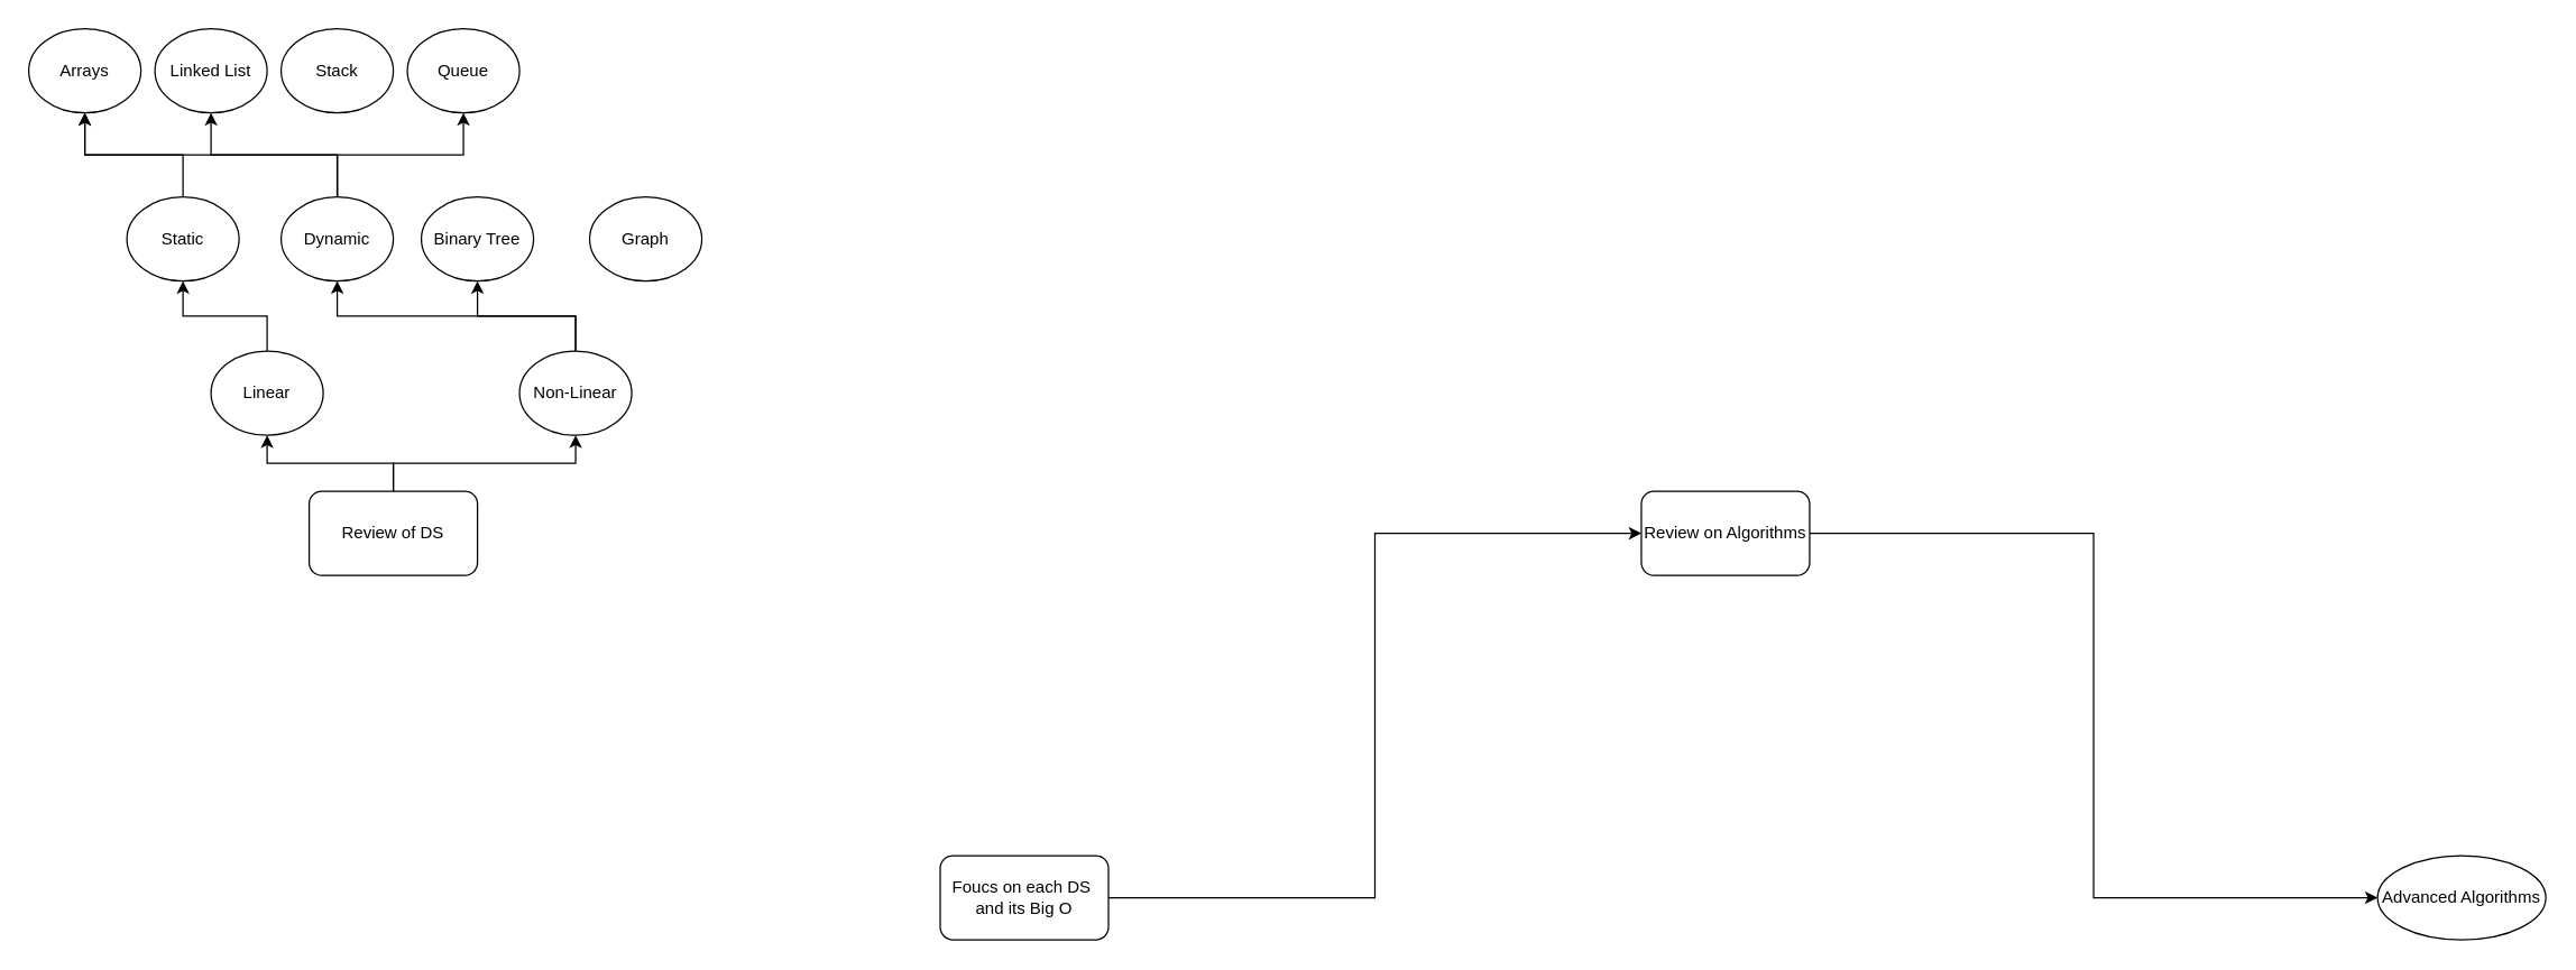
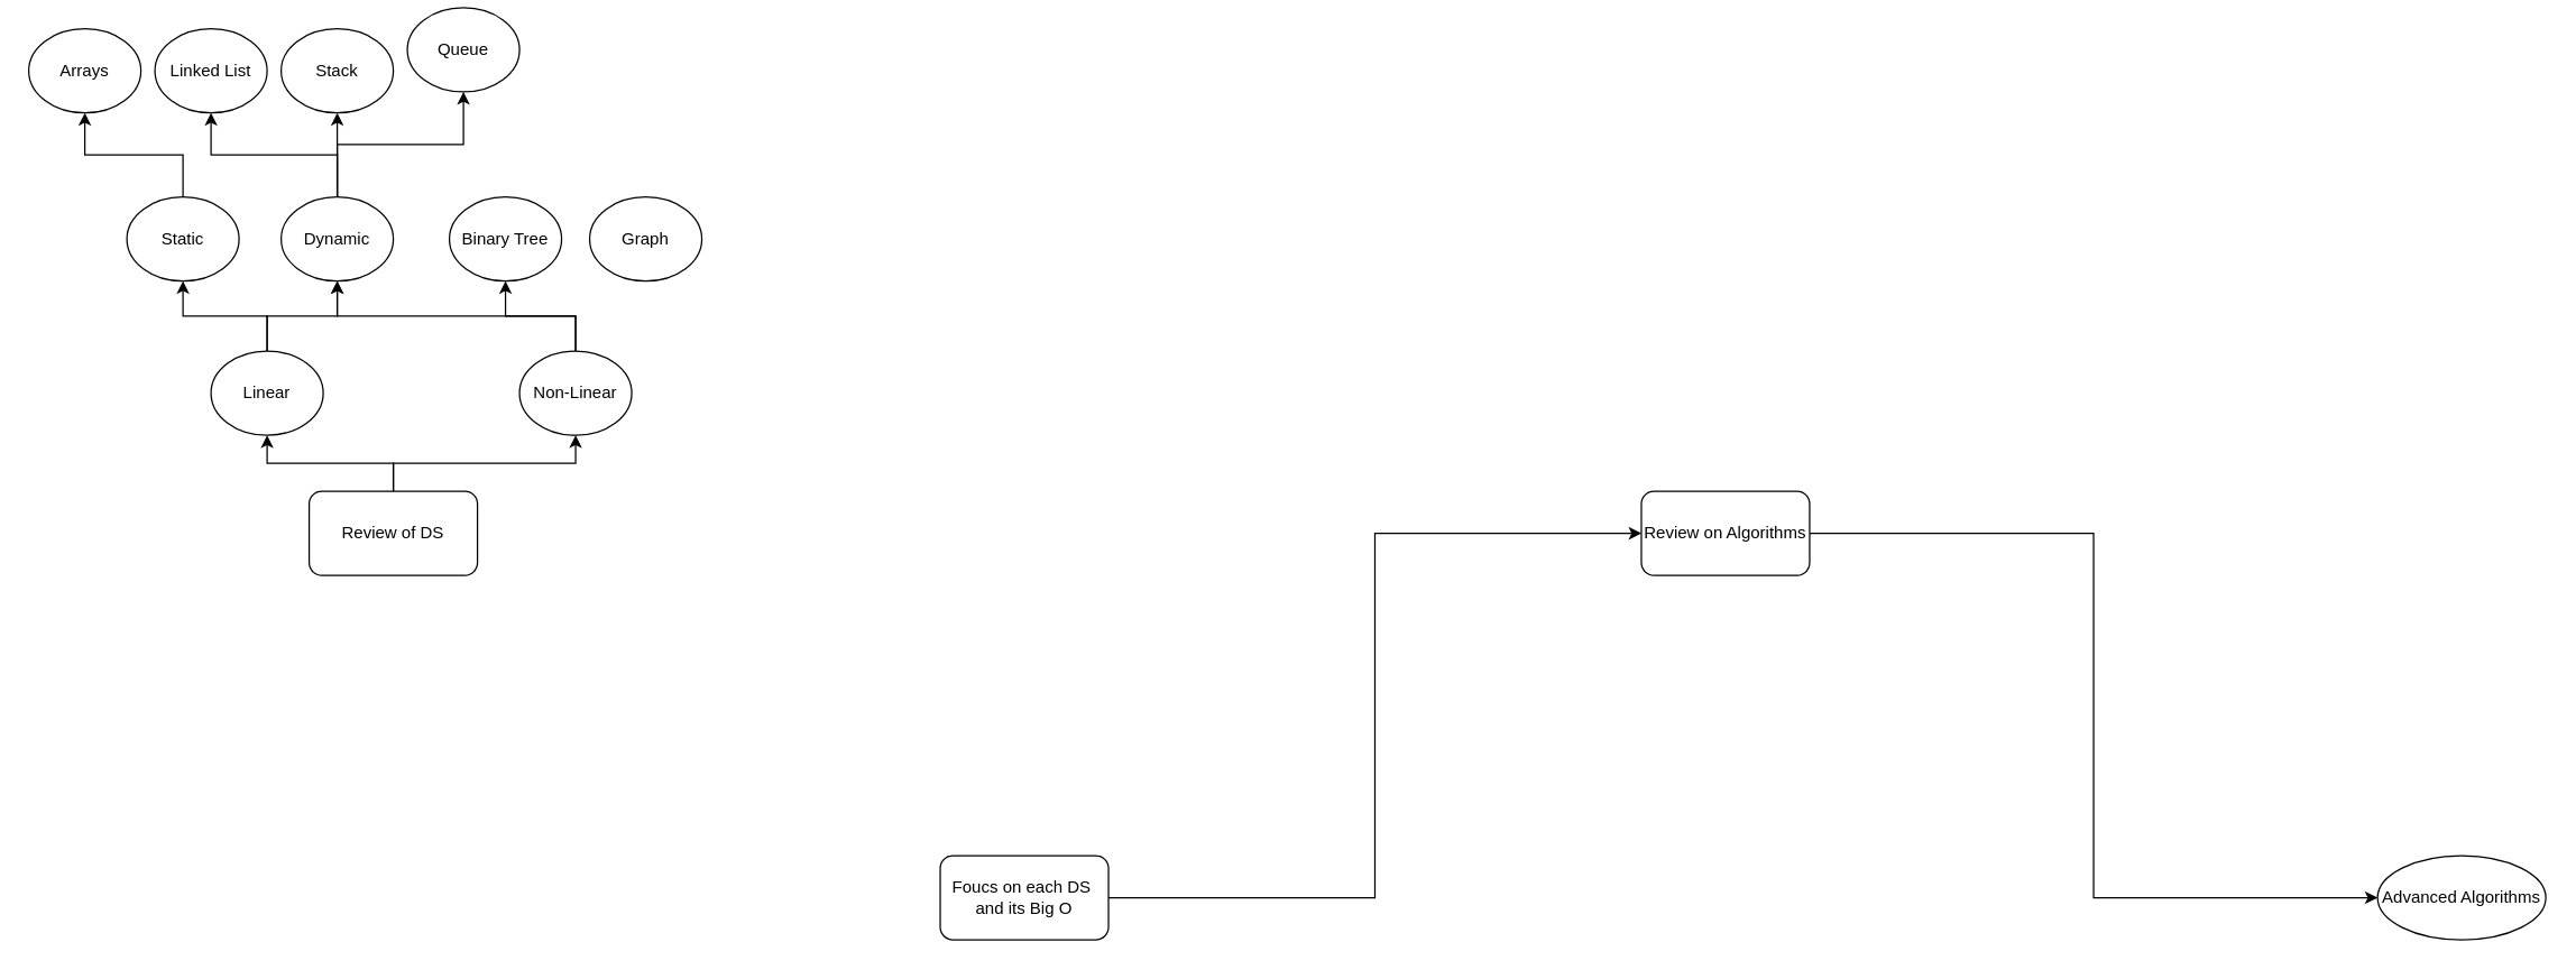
  <mxCell id="0" />
  <mxCell id="1" parent="0" />
  <mxCell id="2" style="edgeStyle=orthogonalEdgeStyle;rounded=0;orthogonalLoop=1;jettySize=auto;html=1;exitX=0.5;exitY=0;exitDx=0;exitDy=0;entryX=0.5;entryY=1;entryDx=0;entryDy=0;" edge="1" parent="1" source="4" target="12"><mxGeometry relative="1" as="geometry" /></mxCell>
  <mxCell id="3" style="edgeStyle=orthogonalEdgeStyle;rounded=0;orthogonalLoop=1;jettySize=auto;html=1;exitX=0.5;exitY=0;exitDx=0;exitDy=0;entryX=0.5;entryY=1;entryDx=0;entryDy=0;" edge="1" parent="1" source="4" target="15"><mxGeometry relative="1" as="geometry" /></mxCell>
  <mxCell id="4" value="Review of DS" style="rounded=1;whiteSpace=wrap;html=1;" vertex="1" parent="1"><mxGeometry x="220" y="350" width="120" height="60" as="geometry" /></mxCell>
  <mxCell id="5" style="edgeStyle=orthogonalEdgeStyle;rounded=0;orthogonalLoop=1;jettySize=auto;html=1;exitX=1;exitY=0.5;exitDx=0;exitDy=0;entryX=0;entryY=0.5;entryDx=0;entryDy=0;" edge="1" parent="1" source="6" target="8"><mxGeometry relative="1" as="geometry" /></mxCell>
  <mxCell id="6" value="Foucs on each DS&amp;nbsp;&lt;br&gt;and its Big O" style="rounded=1;whiteSpace=wrap;html=1;" vertex="1" parent="1"><mxGeometry x="670" y="610" width="120" height="60" as="geometry" /></mxCell>
  <mxCell id="7" style="edgeStyle=orthogonalEdgeStyle;rounded=0;orthogonalLoop=1;jettySize=auto;html=1;exitX=1;exitY=0.5;exitDx=0;exitDy=0;entryX=0;entryY=0.5;entryDx=0;entryDy=0;" edge="1" parent="1" source="8" target="9"><mxGeometry relative="1" as="geometry" /></mxCell>
  <mxCell id="8" value="Review on Algorithms" style="rounded=1;whiteSpace=wrap;html=1;" vertex="1" parent="1"><mxGeometry x="1170" y="350" width="120" height="60" as="geometry" /></mxCell>
  <mxCell id="9" value="Advanced Algorithms" style="ellipse;whiteSpace=wrap;html=1;" vertex="1" parent="1"><mxGeometry x="1695" y="610" width="120" height="60" as="geometry" /></mxCell>
+ <mxCell id="10" style="edgeStyle=orthogonalEdgeStyle;rounded=0;orthogonalLoop=1;jettySize=auto;html=1;exitX=0.5;exitY=0;exitDx=0;exitDy=0;entryX=0.5;entryY=1;entryDx=0;entryDy=0;" edge="1" parent="1" source="12" target="19"><mxGeometry relative="1" as="geometry" /></mxCell>
  <mxCell id="11" style="edgeStyle=orthogonalEdgeStyle;rounded=0;orthogonalLoop=1;jettySize=auto;html=1;exitX=0.5;exitY=0;exitDx=0;exitDy=0;entryX=0.5;entryY=1;entryDx=0;entryDy=0;" edge="1" parent="1" source="12" target="21"><mxGeometry relative="1" as="geometry" /></mxCell>
  <mxCell id="12" value="Linear" style="ellipse;whiteSpace=wrap;html=1;" vertex="1" parent="1"><mxGeometry x="150" y="250" width="80" height="60" as="geometry" /></mxCell>
  <mxCell id="13" style="edgeStyle=orthogonalEdgeStyle;rounded=0;orthogonalLoop=1;jettySize=auto;html=1;exitX=0.5;exitY=0;exitDx=0;exitDy=0;entryX=0.5;entryY=1;entryDx=0;entryDy=0;" edge="1" parent="1" source="15" target="22"><mxGeometry relative="1" as="geometry" /></mxCell>
  <mxCell id="14" style="edgeStyle=orthogonalEdgeStyle;rounded=0;orthogonalLoop=1;jettySize=auto;html=1;exitX=0.5;exitY=0;exitDx=0;exitDy=0;" edge="1" parent="1" source="15" target="19"><mxGeometry relative="1" as="geometry" /></mxCell>
  <mxCell id="15" value="Non-Linear" style="ellipse;whiteSpace=wrap;html=1;" vertex="1" parent="1"><mxGeometry x="370" y="250" width="80" height="60" as="geometry" /></mxCell>
  <mxCell id="16" style="edgeStyle=orthogonalEdgeStyle;rounded=0;orthogonalLoop=1;jettySize=auto;html=1;exitX=0.5;exitY=0;exitDx=0;exitDy=0;entryX=0.5;entryY=1;entryDx=0;entryDy=0;" edge="1" parent="1" source="19" target="25"><mxGeometry relative="1" as="geometry" /></mxCell>
- <mxCell id="17" style="edgeStyle=orthogonalEdgeStyle;rounded=0;orthogonalLoop=1;jettySize=auto;html=1;exitX=0.5;exitY=0;exitDx=0;exitDy=0;" edge="1" parent="1" source="19" target="24"><mxGeometry relative="1" as="geometry" /></mxCell>
+ <mxCell id="17" style="edgeStyle=orthogonalEdgeStyle;rounded=0;orthogonalLoop=1;jettySize=auto;html=1;exitX=0.5;exitY=0;exitDx=0;exitDy=0;entryX=0.5;entryY=1;entryDx=0;entryDy=0;" edge="1" parent="1" source="19" target="26"><mxGeometry relative="1" as="geometry" /></mxCell>
  <mxCell id="18" style="edgeStyle=orthogonalEdgeStyle;rounded=0;orthogonalLoop=1;jettySize=auto;html=1;exitX=0.5;exitY=0;exitDx=0;exitDy=0;entryX=0.5;entryY=1;entryDx=0;entryDy=0;" edge="1" parent="1" source="19" target="27"><mxGeometry relative="1" as="geometry" /></mxCell>
  <mxCell id="19" value="Dynamic" style="ellipse;whiteSpace=wrap;html=1;" vertex="1" parent="1"><mxGeometry x="200" y="140" width="80" height="60" as="geometry" /></mxCell>
  <mxCell id="20" style="edgeStyle=orthogonalEdgeStyle;rounded=0;orthogonalLoop=1;jettySize=auto;html=1;exitX=0.5;exitY=0;exitDx=0;exitDy=0;entryX=0.5;entryY=1;entryDx=0;entryDy=0;" edge="1" parent="1" source="21" target="24"><mxGeometry relative="1" as="geometry" /></mxCell>
  <mxCell id="21" value="Static" style="ellipse;whiteSpace=wrap;html=1;" vertex="1" parent="1"><mxGeometry x="90" y="140" width="80" height="60" as="geometry" /></mxCell>
- <mxCell id="22" value="Binary Tree" style="ellipse;whiteSpace=wrap;html=1;" vertex="1" parent="1"><mxGeometry x="300" y="140" width="80" height="60" as="geometry" /></mxCell>
+ <mxCell id="22" value="Binary Tree" style="ellipse;whiteSpace=wrap;html=1;" vertex="1" parent="1"><mxGeometry x="320" y="140" width="80" height="60" as="geometry" /></mxCell>
  <mxCell id="23" value="Graph" style="ellipse;whiteSpace=wrap;html=1;" vertex="1" parent="1"><mxGeometry y="140" width="80" height="60" as="geometry" x="420" /></mxCell>
  <mxCell id="24" value="Arrays" style="ellipse;whiteSpace=wrap;html=1;" vertex="1" parent="1"><mxGeometry x="20" y="20" width="80" height="60" as="geometry" /></mxCell>
  <mxCell id="25" value="Linked List" style="ellipse;whiteSpace=wrap;html=1;" vertex="1" parent="1"><mxGeometry x="110" y="20" width="80" height="60" as="geometry" /></mxCell>
  <mxCell id="26" value="Stack" style="ellipse;whiteSpace=wrap;html=1;" vertex="1" parent="1"><mxGeometry x="200" y="20" width="80" height="60" as="geometry" /></mxCell>
- <mxCell id="27" value="Queue" style="ellipse;whiteSpace=wrap;html=1;" vertex="1" parent="1"><mxGeometry x="290" y="20" width="80" height="60" as="geometry" /></mxCell>
+ <mxCell id="27" value="Queue" style="ellipse;whiteSpace=wrap;html=1;" vertex="1" parent="1"><mxGeometry x="290" y="5" width="80" height="60" as="geometry" /></mxCell>
